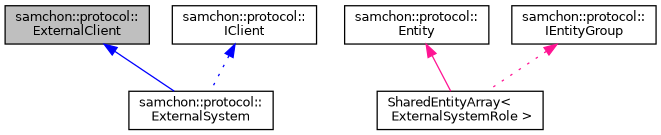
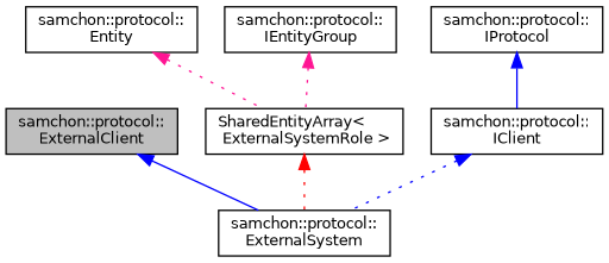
  digraph {
    rankdir=TB
    node [color=black fillcolor=white fontname=Helvetica fontsize=10 shape=record style=filled]
    edge [color=blue dir=back fontname=Helvetica fontsize=10 labelfontname=Helvetica labelfontsize=10 style=dotted]
    n1 [fillcolor=grey75 fontcolor=black height=0.2 label="samchon::protocol::\lExternalClient" width=0.4]
    n2 [height=0.2 label="samchon::protocol::\lExternalSystem" width=0.4]
    n3 [height=0.2 label="SharedEntityArray\<\l ExternalSystemRole \>" width=0.4]
    n4 [height=0.2 label="samchon::protocol::\lEntity" width=0.4]
    n5 [height=0.2 label="samchon::protocol::\lIEntityGroup" width=0.4]
    n6 [height=0.2 label="samchon::protocol::\lIClient" width=0.4]
+   n7 [height=0.2 label="samchon::protocol::\lIProtocol" width=0.4]
    n1 -> n2 [style=solid]
-   n4 -> n3 [color=deeppink style=solid]
+   n3 -> n2 [color=red]
+   n4 -> n3 [color=deeppink]
    n5 -> n3 [color=deeppink]
    n6 -> n2
+   n7 -> n6 [style=solid]
  }
